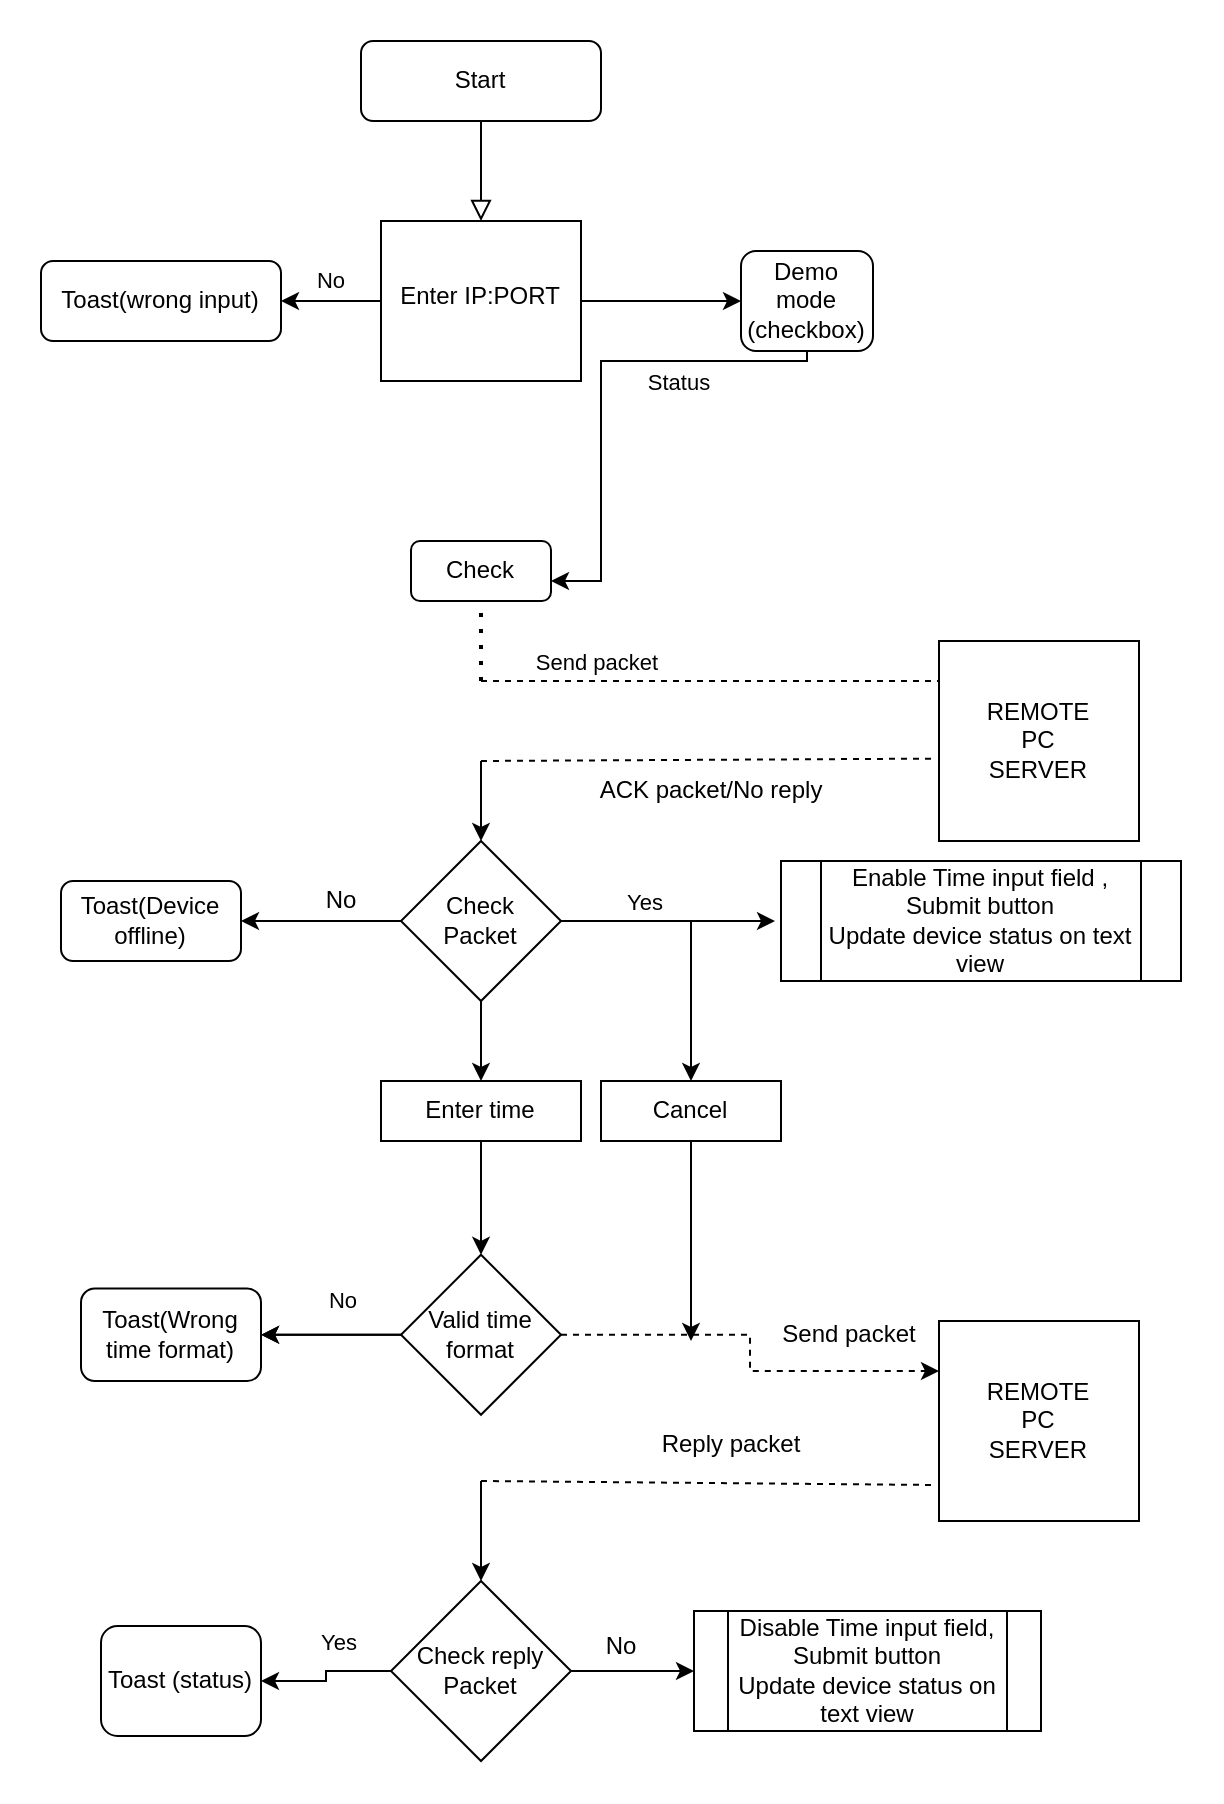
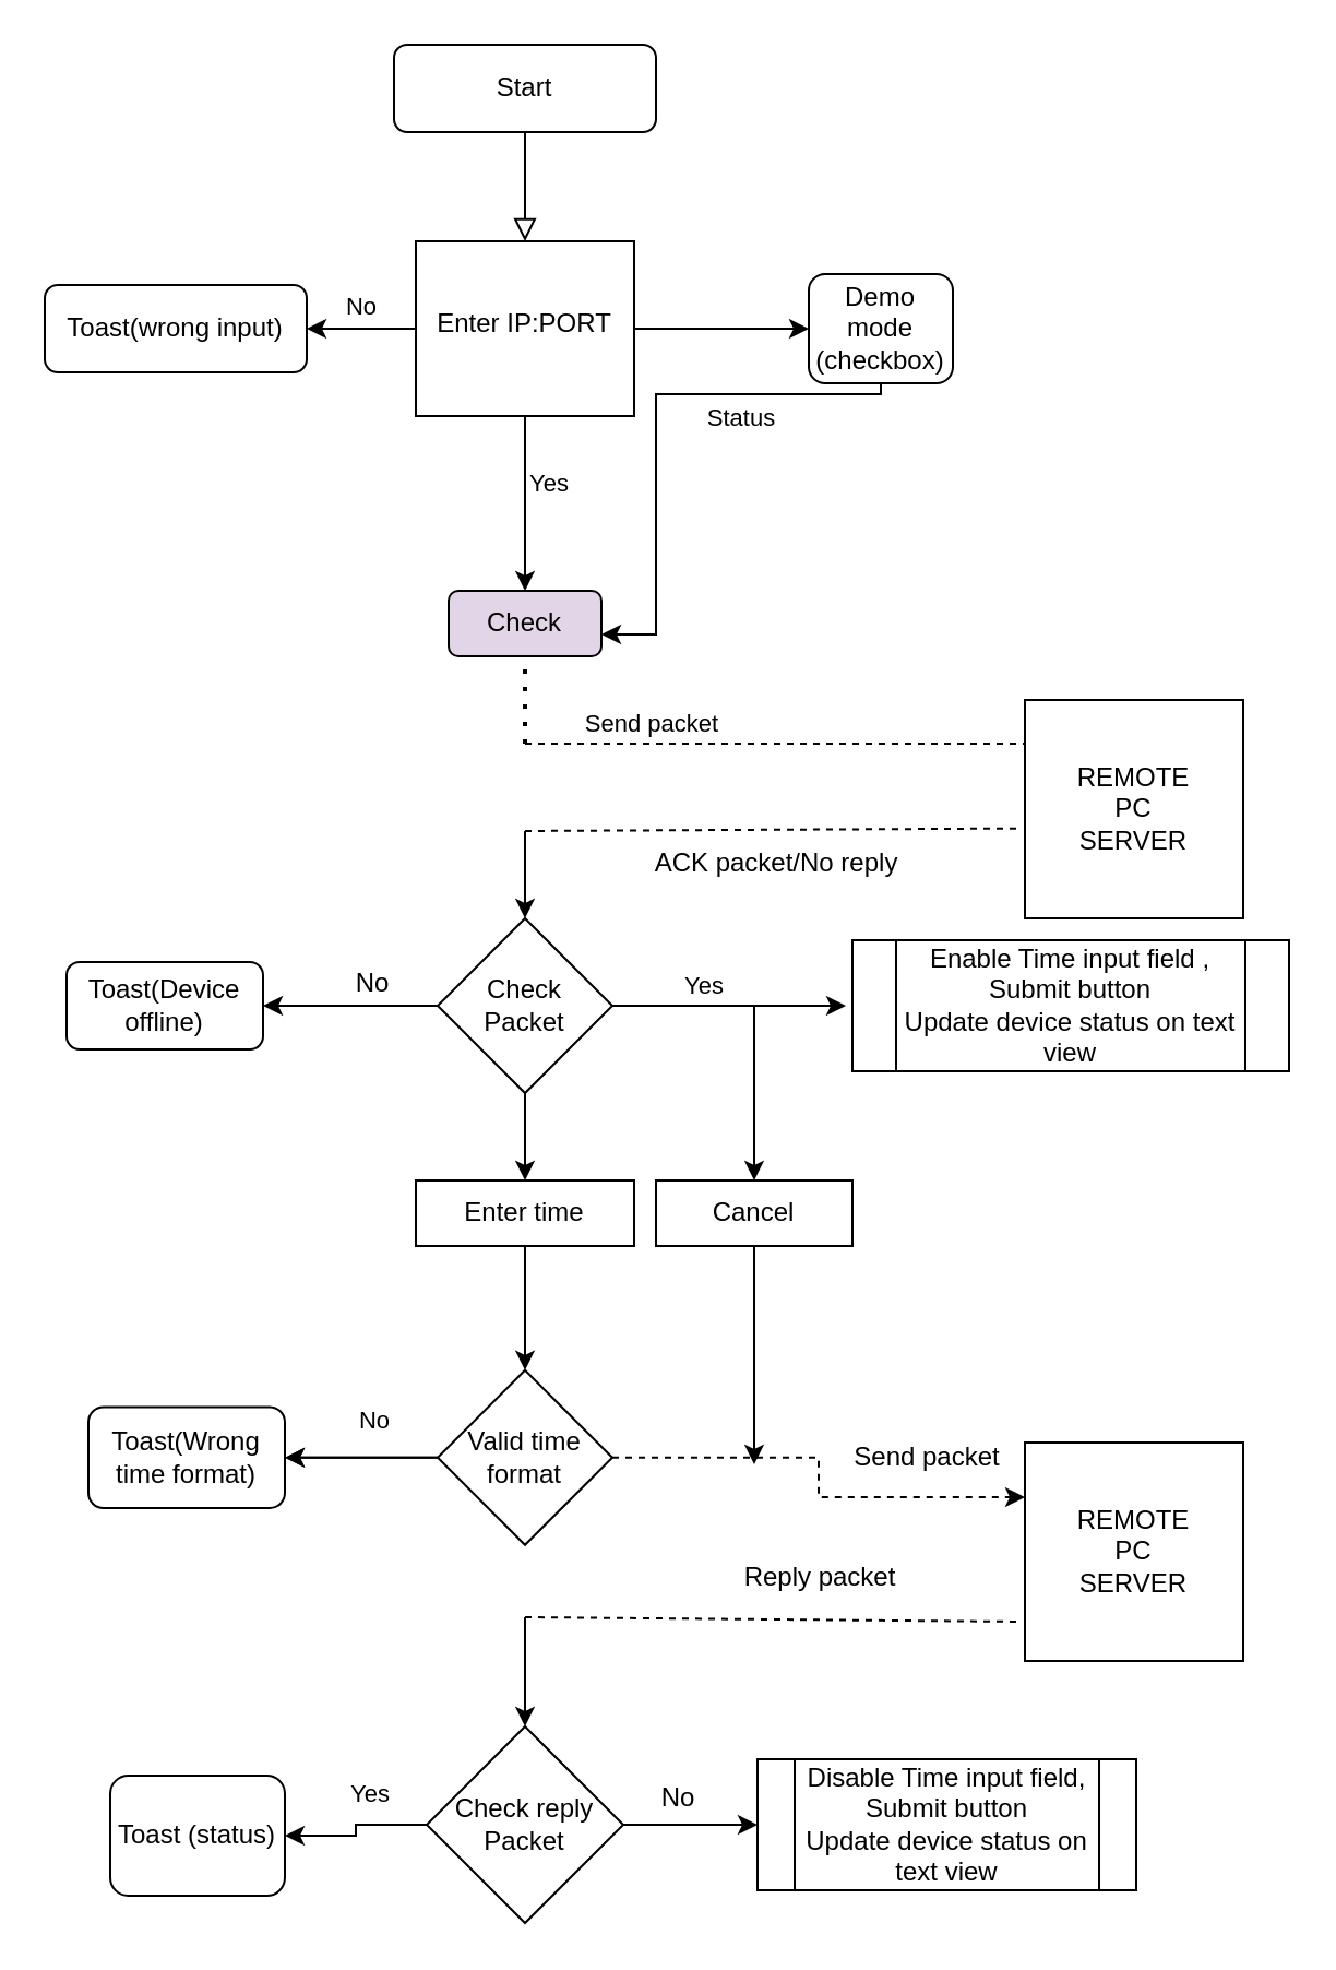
  <mxCell id="0" />
  <mxCell id="1" parent="0" />
  <mxCell id="2" value="" style="rounded=0;html=1;jettySize=auto;orthogonalLoop=1;fontSize=11;endArrow=block;endFill=0;endSize=8;strokeWidth=1;shadow=0;labelBackgroundColor=none;edgeStyle=orthogonalEdgeStyle;" parent="1" source="3" target="8" edge="1"><mxGeometry relative="1" as="geometry" /></mxCell>
  <mxCell id="3" value="Start" style="rounded=1;whiteSpace=wrap;html=1;fontSize=12;glass=0;strokeWidth=1;shadow=0;" parent="1" vertex="1"><mxGeometry x="180" y="20" width="120" height="40" as="geometry" /></mxCell>
+ <mxCell id="4" style="edgeStyle=orthogonalEdgeStyle;rounded=0;orthogonalLoop=1;jettySize=auto;html=1;exitX=0.5;exitY=1;exitDx=0;exitDy=0;" edge="1" parent="1" source="8" target="13"><mxGeometry relative="1" as="geometry" /></mxCell>
+ <mxCell id="5" value="Yes" style="edgeLabel;html=1;align=center;verticalAlign=middle;resizable=0;points=[];" vertex="1" connectable="0" parent="4"><mxGeometry x="-0.252" relative="1" as="geometry"><mxPoint x="10" as="offset" /></mxGeometry></mxCell>
  <mxCell id="6" style="edgeStyle=orthogonalEdgeStyle;rounded=0;orthogonalLoop=1;jettySize=auto;html=1;entryX=0;entryY=0.5;entryDx=0;entryDy=0;" edge="1" parent="1" source="8" target="12"><mxGeometry relative="1" as="geometry" /></mxCell>
  <mxCell id="7" value="No" style="edgeStyle=orthogonalEdgeStyle;rounded=0;orthogonalLoop=1;jettySize=auto;html=1;entryX=1;entryY=0.5;entryDx=0;entryDy=0;" edge="1" parent="1" source="8" target="9"><mxGeometry y="-10" relative="1" as="geometry"><mxPoint as="offset" /></mxGeometry></mxCell>
  <mxCell id="8" value="Enter IP:PORT" style="whiteSpace=wrap;html=1;shadow=0;fontFamily=Helvetica;fontSize=12;align=center;strokeWidth=1;spacing=6;spacingTop=-4;rounded=0;" parent="1" vertex="1"><mxGeometry x="190" y="110" width="100" height="80" as="geometry" /></mxCell>
  <mxCell id="9" value="Toast(wrong input)" style="rounded=1;whiteSpace=wrap;html=1;fontSize=12;glass=0;strokeWidth=1;shadow=0;" parent="1" vertex="1"><mxGeometry x="20" y="130" width="120" height="40" as="geometry" /></mxCell>
  <mxCell id="10" value="" style="edgeStyle=orthogonalEdgeStyle;rounded=0;orthogonalLoop=1;jettySize=auto;html=1;" edge="1" parent="1" source="12" target="13"><mxGeometry relative="1" as="geometry"><Array as="points"><mxPoint x="403" y="180" /><mxPoint x="300" y="180" /><mxPoint x="300" y="290" /></Array></mxGeometry></mxCell>
  <mxCell id="11" value="Status" style="edgeLabel;html=1;align=center;verticalAlign=middle;resizable=0;points=[];" vertex="1" connectable="0" parent="10"><mxGeometry x="-0.334" y="-1" relative="1" as="geometry"><mxPoint x="11" y="11" as="offset" /></mxGeometry></mxCell>
  <mxCell id="12" value="Demo mode (checkbox)" style="rounded=1;whiteSpace=wrap;html=1;" vertex="1" parent="1"><mxGeometry x="370" y="125" width="66" height="50" as="geometry" /></mxCell>
- <mxCell id="13" value="Check" style="whiteSpace=wrap;html=1;rounded=1;" vertex="1" parent="1"><mxGeometry x="205" y="270" width="70" height="30" as="geometry" /></mxCell>
+ <mxCell id="13" value="Check" style="whiteSpace=wrap;html=1;rounded=1;fillColor=#e1d5e7;" vertex="1" parent="1"><mxGeometry x="205" y="270" width="70" height="30" as="geometry" /></mxCell>
  <mxCell id="14" value="" style="endArrow=none;dashed=1;html=1;rounded=0;entryX=0.004;entryY=0.2;entryDx=0;entryDy=0;entryPerimeter=0;" edge="1" parent="1" target="20"><mxGeometry width="50" height="50" relative="1" as="geometry"><mxPoint x="240" y="340" as="sourcePoint" /><mxPoint x="630" y="340" as="targetPoint" /></mxGeometry></mxCell>
  <mxCell id="15" value="Send packet" style="edgeLabel;html=1;align=center;verticalAlign=middle;resizable=0;points=[];" vertex="1" connectable="0" parent="14"><mxGeometry x="-0.583" y="-3" relative="1" as="geometry"><mxPoint x="9" y="-13" as="offset" /></mxGeometry></mxCell>
  <mxCell id="16" value="" style="endArrow=none;dashed=1;html=1;dashPattern=1 3;strokeWidth=2;rounded=0;entryX=0.5;entryY=1;entryDx=0;entryDy=0;" edge="1" parent="1" target="13"><mxGeometry width="50" height="50" relative="1" as="geometry"><mxPoint x="240" y="340" as="sourcePoint" /><mxPoint x="280" y="220" as="targetPoint" /></mxGeometry></mxCell>
  <mxCell id="17" value="" style="endArrow=none;dashed=1;html=1;rounded=0;entryX=-0.016;entryY=0.588;entryDx=0;entryDy=0;entryPerimeter=0;" edge="1" parent="1" target="20"><mxGeometry width="50" height="50" relative="1" as="geometry"><mxPoint x="240" y="380" as="sourcePoint" /><mxPoint x="460" y="380" as="targetPoint" /></mxGeometry></mxCell>
  <mxCell id="18" value="" style="endArrow=classic;html=1;rounded=0;entryX=0.5;entryY=0;entryDx=0;entryDy=0;" edge="1" parent="1"><mxGeometry width="50" height="50" relative="1" as="geometry"><mxPoint x="240" y="380" as="sourcePoint" /><mxPoint x="240" y="420" as="targetPoint" /></mxGeometry></mxCell>
  <mxCell id="19" value="ACK packet/No reply" style="text;html=1;align=center;verticalAlign=middle;resizable=0;points=[];autosize=1;strokeColor=none;fillColor=none;" vertex="1" parent="1"><mxGeometry x="290" y="380" width="130" height="30" as="geometry" /></mxCell>
  <mxCell id="20" value="&lt;div&gt;REMOTE&lt;/div&gt;&lt;div&gt;PC&lt;br&gt;SERVER&lt;br&gt;&lt;/div&gt;" style="whiteSpace=wrap;html=1;aspect=fixed;" vertex="1" parent="1"><mxGeometry x="469" y="320" width="100" height="100" as="geometry" /></mxCell>
  <mxCell id="21" value="" style="edgeStyle=orthogonalEdgeStyle;rounded=0;orthogonalLoop=1;jettySize=auto;html=1;" edge="1" parent="1" source="26" target="27"><mxGeometry relative="1" as="geometry" /></mxCell>
  <mxCell id="22" value="" style="edgeStyle=orthogonalEdgeStyle;rounded=0;orthogonalLoop=1;jettySize=auto;html=1;entryX=-0.015;entryY=0.501;entryDx=0;entryDy=0;entryPerimeter=0;" edge="1" parent="1" source="26" target="29"><mxGeometry relative="1" as="geometry"><mxPoint x="346" y="460" as="targetPoint" /></mxGeometry></mxCell>
  <mxCell id="23" value="Yes" style="edgeLabel;html=1;align=center;verticalAlign=middle;resizable=0;points=[];" vertex="1" connectable="0" parent="22"><mxGeometry x="-0.249" y="-2" relative="1" as="geometry"><mxPoint x="1" y="-12" as="offset" /></mxGeometry></mxCell>
  <mxCell id="24" value="" style="edgeStyle=orthogonalEdgeStyle;rounded=0;orthogonalLoop=1;jettySize=auto;html=1;" edge="1" parent="1" source="26" target="31"><mxGeometry relative="1" as="geometry" /></mxCell>
  <mxCell id="25" value="" style="edgeStyle=orthogonalEdgeStyle;rounded=0;orthogonalLoop=1;jettySize=auto;html=1;entryX=0.5;entryY=0;entryDx=0;entryDy=0;" edge="1" parent="1" source="26" target="51"><mxGeometry relative="1" as="geometry"><mxPoint x="350" y="515" as="targetPoint" /></mxGeometry></mxCell>
  <mxCell id="26" value="&lt;div&gt;Check&lt;/div&gt;&lt;div&gt;Packet&lt;br&gt;&lt;/div&gt;" style="rhombus;whiteSpace=wrap;html=1;" vertex="1" parent="1"><mxGeometry x="200" y="420" width="80" height="80" as="geometry" /></mxCell>
  <mxCell id="27" value="Toast(Device offline)" style="whiteSpace=wrap;html=1;rounded=1;" vertex="1" parent="1"><mxGeometry x="30" y="440" width="90" height="40" as="geometry" /></mxCell>
  <mxCell id="28" value="No" style="text;html=1;align=center;verticalAlign=middle;resizable=0;points=[];autosize=1;strokeColor=none;fillColor=none;" vertex="1" parent="1"><mxGeometry x="150" y="435" width="40" height="30" as="geometry" /></mxCell>
  <mxCell id="29" value="&lt;div&gt;Enable Time input field , Submit button&lt;/div&gt;&lt;div&gt;Update device status on text view&lt;br&gt;&lt;/div&gt;" style="shape=process;whiteSpace=wrap;html=1;backgroundOutline=1;" vertex="1" parent="1"><mxGeometry x="390" y="430" width="200" height="60" as="geometry" /></mxCell>
  <mxCell id="30" value="" style="edgeStyle=orthogonalEdgeStyle;rounded=0;orthogonalLoop=1;jettySize=auto;html=1;" edge="1" parent="1" source="31" target="36"><mxGeometry relative="1" as="geometry" /></mxCell>
  <mxCell id="31" value="Enter time" style="whiteSpace=wrap;html=1;" vertex="1" parent="1"><mxGeometry x="190" y="540" width="100" height="30" as="geometry" /></mxCell>
  <mxCell id="32" value="" style="edgeStyle=orthogonalEdgeStyle;rounded=0;orthogonalLoop=1;jettySize=auto;html=1;" edge="1" parent="1" source="36" target="37"><mxGeometry relative="1" as="geometry" /></mxCell>
  <mxCell id="33" value="" style="edgeStyle=orthogonalEdgeStyle;rounded=0;orthogonalLoop=1;jettySize=auto;html=1;" edge="1" parent="1" source="36" target="37"><mxGeometry relative="1" as="geometry" /></mxCell>
  <mxCell id="34" value="No" style="edgeLabel;html=1;align=center;verticalAlign=middle;resizable=0;points=[];" vertex="1" connectable="0" parent="33"><mxGeometry x="-0.261" y="-2" relative="1" as="geometry"><mxPoint x="-4" y="-15" as="offset" /></mxGeometry></mxCell>
  <mxCell id="35" style="edgeStyle=orthogonalEdgeStyle;rounded=0;orthogonalLoop=1;jettySize=auto;html=1;exitX=1;exitY=0.5;exitDx=0;exitDy=0;entryX=0;entryY=0.25;entryDx=0;entryDy=0;dashed=1;" edge="1" parent="1" source="36" target="38"><mxGeometry relative="1" as="geometry" /></mxCell>
  <mxCell id="36" value="&lt;div&gt;Valid time &lt;br&gt;&lt;/div&gt;&lt;div&gt;format&lt;br&gt;&lt;/div&gt;" style="rhombus;whiteSpace=wrap;html=1;" vertex="1" parent="1"><mxGeometry x="200" y="626.88" width="80" height="80" as="geometry" /></mxCell>
  <mxCell id="37" value="Toast(Wrong time format)" style="whiteSpace=wrap;html=1;rounded=1;" vertex="1" parent="1"><mxGeometry x="40" y="643.75" width="90" height="46.25" as="geometry" /></mxCell>
  <mxCell id="38" value="&lt;div&gt;REMOTE&lt;/div&gt;&lt;div&gt;PC&lt;br&gt;SERVER&lt;br&gt;&lt;/div&gt;" style="whiteSpace=wrap;html=1;aspect=fixed;" vertex="1" parent="1"><mxGeometry x="469" y="660" width="100" height="100" as="geometry" /></mxCell>
  <mxCell id="39" value="Send packet" style="text;html=1;align=center;verticalAlign=middle;resizable=0;points=[];autosize=1;strokeColor=none;fillColor=none;" vertex="1" parent="1"><mxGeometry x="379" y="651.88" width="90" height="30" as="geometry" /></mxCell>
  <mxCell id="40" value="" style="endArrow=none;dashed=1;html=1;rounded=0;entryX=-0.01;entryY=0.82;entryDx=0;entryDy=0;entryPerimeter=0;" edge="1" parent="1" target="38"><mxGeometry width="50" height="50" relative="1" as="geometry"><mxPoint x="240" y="740" as="sourcePoint" /><mxPoint x="630" y="740" as="targetPoint" /></mxGeometry></mxCell>
- <mxCell id="41" value="Reply packet" style="text;html=1;align=center;verticalAlign=middle;resizable=0;points=[];autosize=1;strokeColor=none;fillColor=none;" vertex="1" parent="1"><mxGeometry x="320" y="706.88" width="90" height="30" as="geometry" /></mxCell>
+ <mxCell id="41" value="Reply packet" style="text;html=1;align=center;verticalAlign=middle;resizable=0;points=[];autosize=1;strokeColor=none;fillColor=none;" vertex="1" parent="1"><mxGeometry x="330" y="706.88" width="90" height="30" as="geometry" /></mxCell>
  <mxCell id="42" value="" style="endArrow=classic;html=1;rounded=0;" edge="1" parent="1"><mxGeometry width="50" height="50" relative="1" as="geometry"><mxPoint x="240" y="740" as="sourcePoint" /><mxPoint x="240" y="790" as="targetPoint" /><Array as="points" /></mxGeometry></mxCell>
  <mxCell id="43" value="" style="edgeStyle=orthogonalEdgeStyle;rounded=0;orthogonalLoop=1;jettySize=auto;html=1;" edge="1" parent="1" source="46" target="47"><mxGeometry relative="1" as="geometry" /></mxCell>
  <mxCell id="44" value="Yes" style="edgeLabel;html=1;align=center;verticalAlign=middle;resizable=0;points=[];" vertex="1" connectable="0" parent="43"><mxGeometry x="-0.235" y="-1" relative="1" as="geometry"><mxPoint y="-14" as="offset" /></mxGeometry></mxCell>
  <mxCell id="45" value="" style="edgeStyle=orthogonalEdgeStyle;rounded=0;orthogonalLoop=1;jettySize=auto;html=1;" edge="1" parent="1" source="46" target="48"><mxGeometry relative="1" as="geometry" /></mxCell>
  <mxCell id="46" value="&lt;div&gt;Check reply&lt;/div&gt;&lt;div&gt;Packet&lt;br&gt;&lt;/div&gt;" style="rhombus;whiteSpace=wrap;html=1;" vertex="1" parent="1"><mxGeometry x="195" y="790" width="90" height="90" as="geometry" /></mxCell>
  <mxCell id="47" value="Toast (status)" style="whiteSpace=wrap;html=1;rounded=1;" vertex="1" parent="1"><mxGeometry x="50" y="812.5" width="80" height="55" as="geometry" /></mxCell>
  <mxCell id="48" value="&lt;div&gt;Disable Time input field, Submit button&lt;/div&gt;&lt;div&gt;Update device status on text view&lt;br&gt;&lt;/div&gt;" style="shape=process;whiteSpace=wrap;html=1;backgroundOutline=1;" vertex="1" parent="1"><mxGeometry x="346.5" y="805" width="173.5" height="60" as="geometry" /></mxCell>
  <mxCell id="49" value="&lt;div&gt;No&lt;/div&gt;&lt;div&gt;&lt;br&gt;&lt;/div&gt;" style="text;html=1;align=center;verticalAlign=middle;resizable=0;points=[];autosize=1;strokeColor=none;fillColor=none;" vertex="1" parent="1"><mxGeometry x="290" y="810" width="40" height="40" as="geometry" /></mxCell>
  <mxCell id="50" value="" style="edgeStyle=orthogonalEdgeStyle;rounded=0;orthogonalLoop=1;jettySize=auto;html=1;" edge="1" parent="1" source="51"><mxGeometry relative="1" as="geometry"><mxPoint x="345" y="670" as="targetPoint" /></mxGeometry></mxCell>
  <mxCell id="51" value="Cancel " style="rounded=0;whiteSpace=wrap;html=1;" vertex="1" parent="1"><mxGeometry x="300" y="540" width="90" height="30" as="geometry" /></mxCell>
